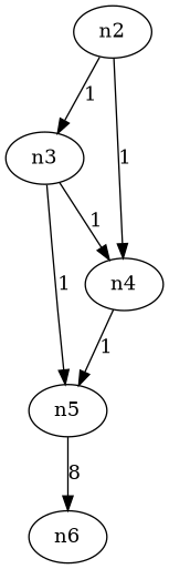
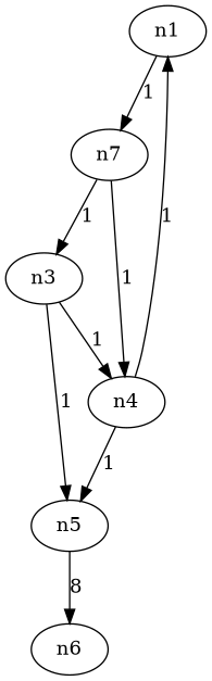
  digraph {
    rankdir=TB
-   n2
+   n1
+   n2 [label=n7]
    n3
    n4
    n5
    n6
+   n1 -> n2 [label=1]
    n2 -> n3 [label=1]
    n2 -> n4 [label=1]
    n3 -> n4 [label=1]
    n3 -> n5 [label=1]
+   n4 -> n1 [label=1]
    n4 -> n5 [label=1]
    n5 -> n6 [label=8]
  }
